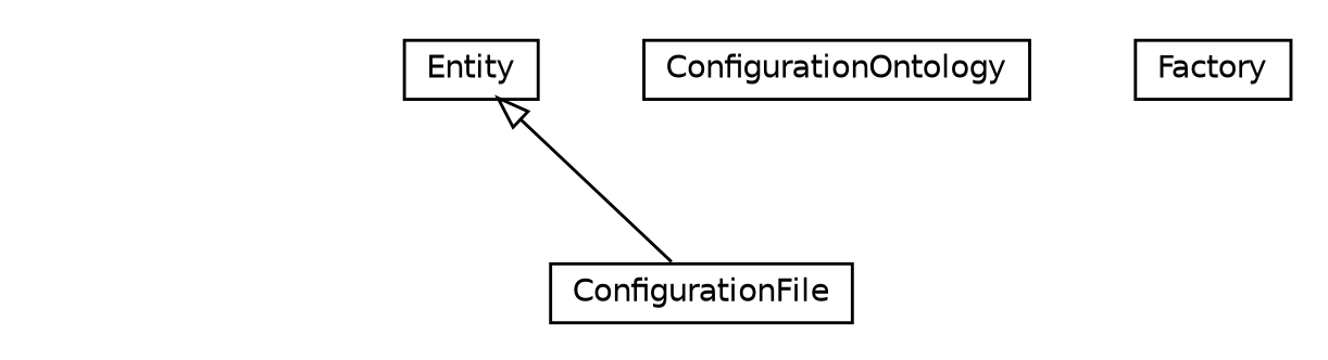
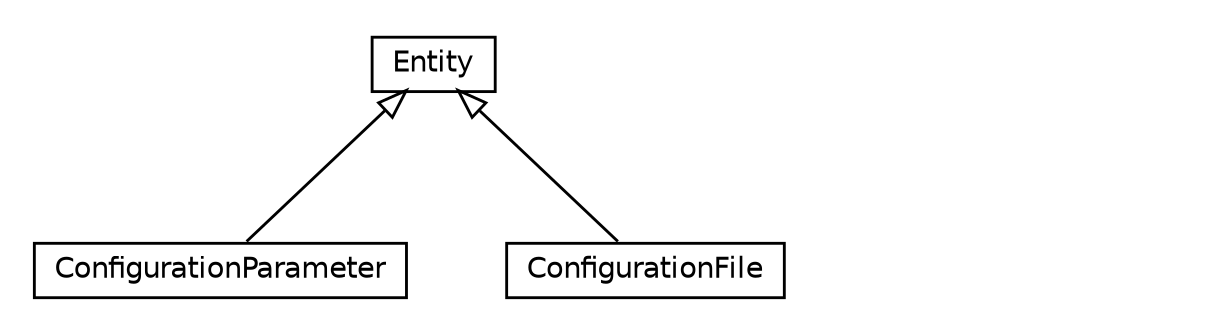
  digraph {
    nodesep=0.25
    ranksep=0.5
    node [fontcolor=black fontname=Helvetica fontsize=10.0 shape=plaintext]
    edge [arrowtail=empty dir=back fontname=Helvetica fontsize=10 headport=p labelfontname=Helvetica labelfontsize=10 tailport=p]
    n1 [label=<<table title="org.universAAL.middleware.managers.configuration.core.owl.Entity" border="0" cellborder="1" cellspacing="0" cellpadding="2" port="p" href="./Entity.html"> 		<tr><td><table border="0" cellspacing="0" cellpadding="1"> <tr><td align="center" balign="center"> Entity </td></tr> 		</table></td></tr> 		</table>>]
+   n2 [label=<<table title="org.universAAL.middleware.managers.configuration.core.owl.ConfigurationParameter" border="0" cellborder="1" cellspacing="0" cellpadding="2" port="p" href="./ConfigurationParameter.html"> 		<tr><td><table border="0" cellspacing="0" cellpadding="1"> <tr><td align="center" balign="center"> ConfigurationParameter </td></tr> 		</table></td></tr> 		</table>>]
    n3 [label=<<table title="org.universAAL.middleware.managers.configuration.core.owl.ConfigurationFile" border="0" cellborder="1" cellspacing="0" cellpadding="2" port="p" href="./ConfigurationFile.html"> 		<tr><td><table border="0" cellspacing="0" cellpadding="1"> <tr><td align="center" balign="center"> ConfigurationFile </td></tr> 		</table></td></tr> 		</table>>]
-   n4 [label=<<table title="org.universAAL.middleware.managers.configuration.core.owl.ConfigurationOntology" border="0" cellborder="1" cellspacing="0" cellpadding="2" port="p" href="./ConfigurationOntology.html"> 		<tr><td><table border="0" cellspacing="0" cellpadding="1"> <tr><td align="center" balign="center"> ConfigurationOntology </td></tr> 		</table></td></tr> 		</table>>]
-   n5 [label=<<table title="org.universAAL.middleware.managers.configuration.core.owl.ConfigurationOntology.Factory" border="0" cellborder="1" cellspacing="0" cellpadding="2" port="p" href="./ConfigurationOntology.Factory.html"> 		<tr><td><table border="0" cellspacing="0" cellpadding="1"> <tr><td align="center" balign="center"> Factory </td></tr> 		</table></td></tr> 		</table>>]
+   n1 -> n2
    n1 -> n3
  }
